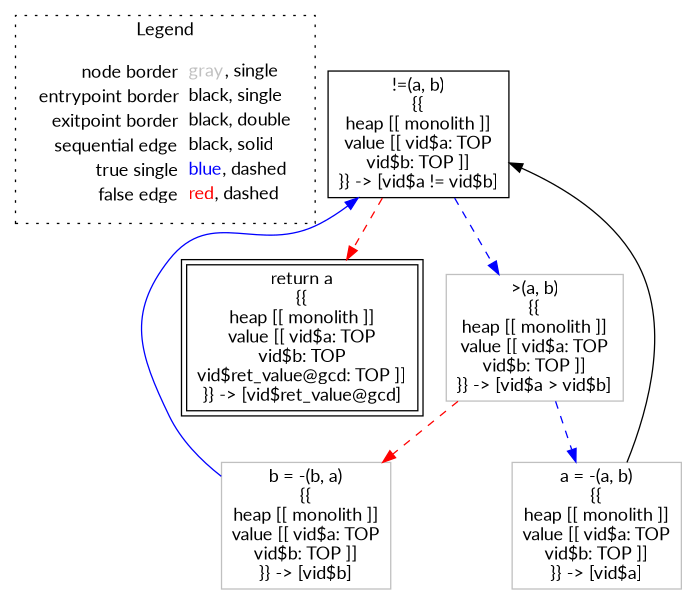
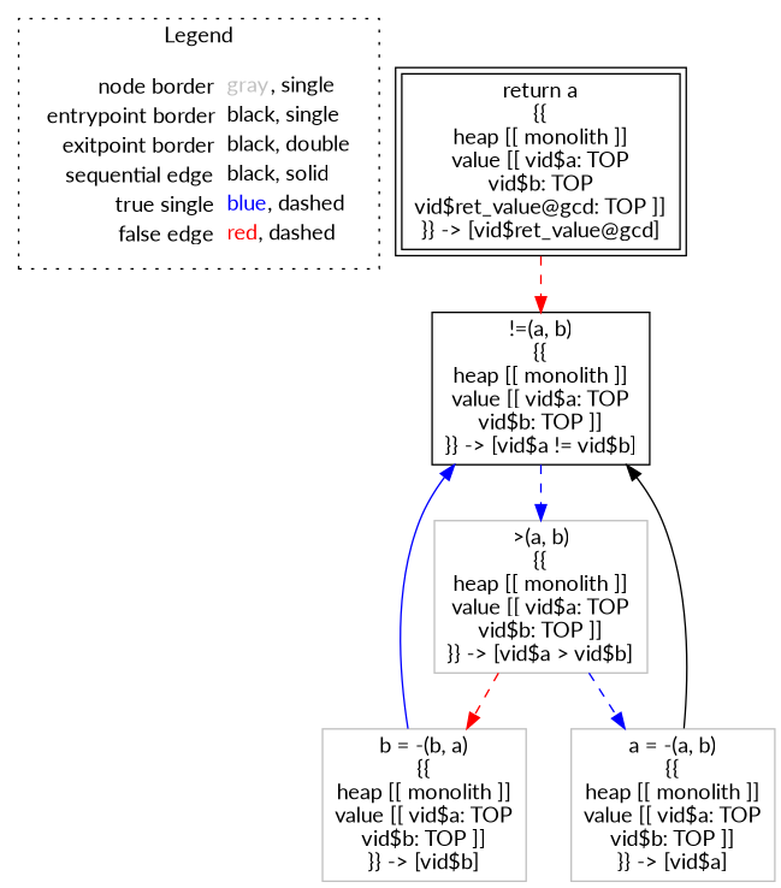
  digraph {
    fontname=Lato
    node [fontname=Lato shape=rect color=gray]
    edge [color=blue fontname=Lato style=dashed]
    n1 [label=<<table border="0" cellpadding="2" cellspacing="0" cellborder="0"><tr><td align="right">node border&nbsp;</td><td align="left"><font color="gray">gray</font>, single</td></tr><tr><td align="right">entrypoint border&nbsp;</td><td align="left"><font color="black">black</font>, single</td></tr><tr><td align="right">exitpoint border&nbsp;</td><td align="left"><font color="black">black</font>, double</td></tr><tr><td align="right">sequential edge&nbsp;</td><td align="left"><font color="black">black</font>, solid</td></tr><tr><td align="right">true single&nbsp;</td><td align="left"><font color="blue">blue</font>, dashed</td></tr><tr><td align="right">false edge&nbsp;</td><td align="left"><font color="red">red</font>, dashed</td></tr></table>> shape=plaintext color=""]
    n2 [color=black label=<!=(a, b)<BR/>{{<BR/>heap [[ monolith ]]<BR/>value [[ vid$a: TOP<BR/>vid$b: TOP ]]<BR/>}} -&gt; [vid$a != vid$b]>]
    n3 [label=<&gt;(a, b)<BR/>{{<BR/>heap [[ monolith ]]<BR/>value [[ vid$a: TOP<BR/>vid$b: TOP ]]<BR/>}} -&gt; [vid$a &gt; vid$b]>]
    n4 [color=black label=<return a<BR/>{{<BR/>heap [[ monolith ]]<BR/>value [[ vid$a: TOP<BR/>vid$b: TOP<BR/>vid$ret_value@gcd: TOP ]]<BR/>}} -&gt; [vid$ret_value@gcd]> peripheries=2]
    n5 [label=<b = -(b, a)<BR/>{{<BR/>heap [[ monolith ]]<BR/>value [[ vid$a: TOP<BR/>vid$b: TOP ]]<BR/>}} -&gt; [vid$b]>]
    n6 [label=<a = -(a, b)<BR/>{{<BR/>heap [[ monolith ]]<BR/>value [[ vid$a: TOP<BR/>vid$b: TOP ]]<BR/>}} -&gt; [vid$a]>]
    subgraph cluster_1 {
      label=Legend
      style=dotted
      n1
    }
    n2 -> n3
-   n2 -> n4 [color=red]
+   n4 -> n2 [color=red]
    n3 -> n5 [color=red]
    n3 -> n6
    n5 -> n2 [style=""]
    n6 -> n2 [color=black style=""]
  }
